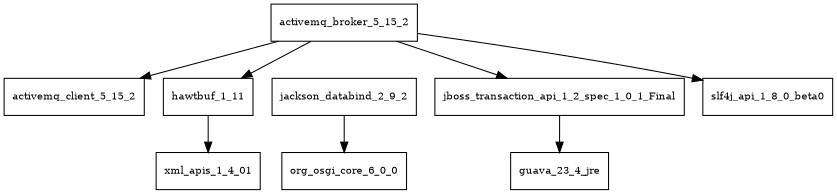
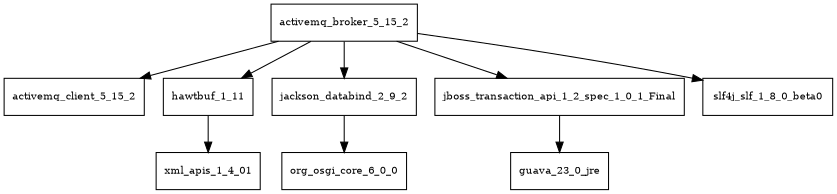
  digraph {
    node [fontsize=10.0 shape=box]
    activemq_broker_5_15_2
    activemq_client_5_15_2
    hawtbuf_1_11
    jackson_databind_2_9_2
    jboss_transaction_api_1_2_spec_1_0_1_Final
-   slf4j_api_1_8_0_beta0
+   slf4j_api_1_8_0_beta0 [label=slf4j_slf_1_8_0_beta0]
    xml_apis_1_4_01
    org_osgi_core_6_0_0
-   guava_23_4_jre
+   guava_23_4_jre [label=guava_23_0_jre]
    activemq_broker_5_15_2 -> activemq_client_5_15_2
    activemq_broker_5_15_2 -> hawtbuf_1_11
+   activemq_broker_5_15_2 -> jackson_databind_2_9_2
    activemq_broker_5_15_2 -> jboss_transaction_api_1_2_spec_1_0_1_Final
    activemq_broker_5_15_2 -> slf4j_api_1_8_0_beta0
    hawtbuf_1_11 -> xml_apis_1_4_01
    jackson_databind_2_9_2 -> org_osgi_core_6_0_0
    jboss_transaction_api_1_2_spec_1_0_1_Final -> guava_23_4_jre
  }
